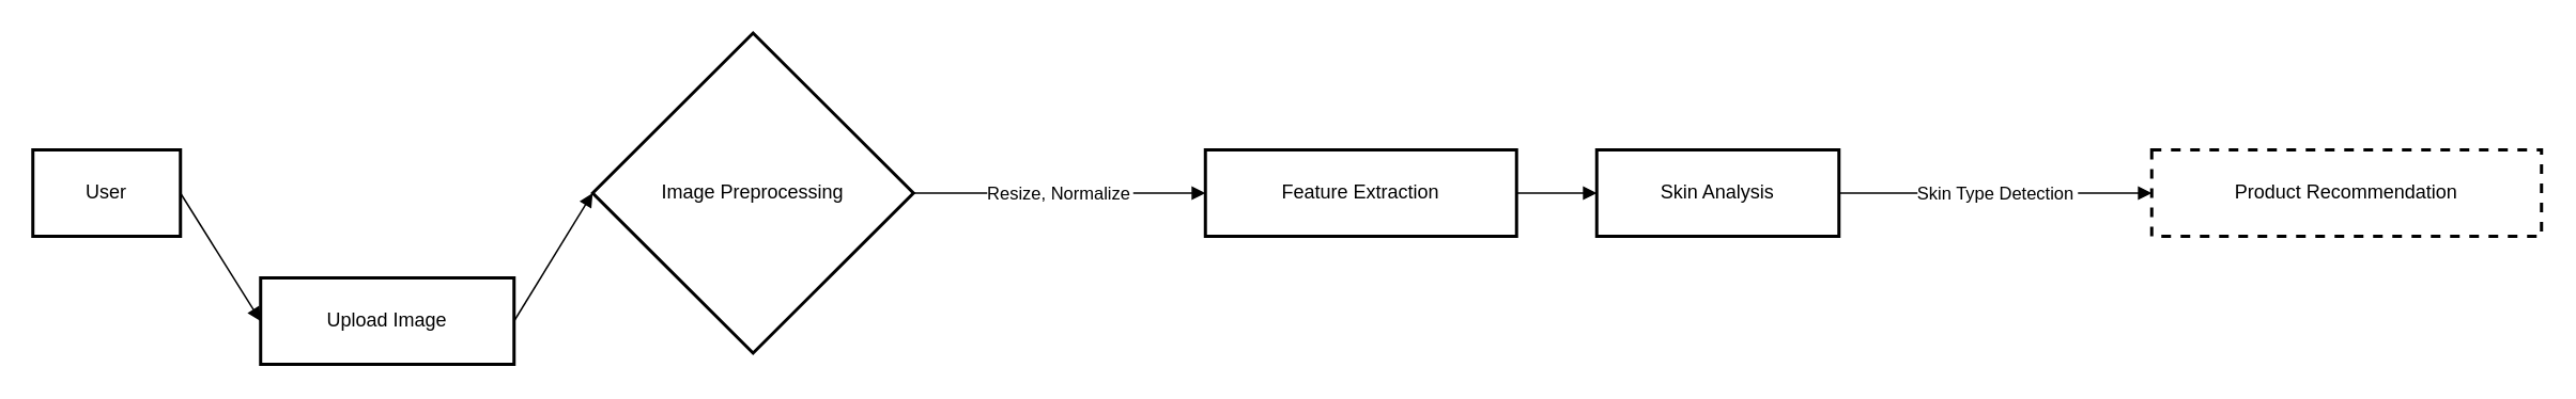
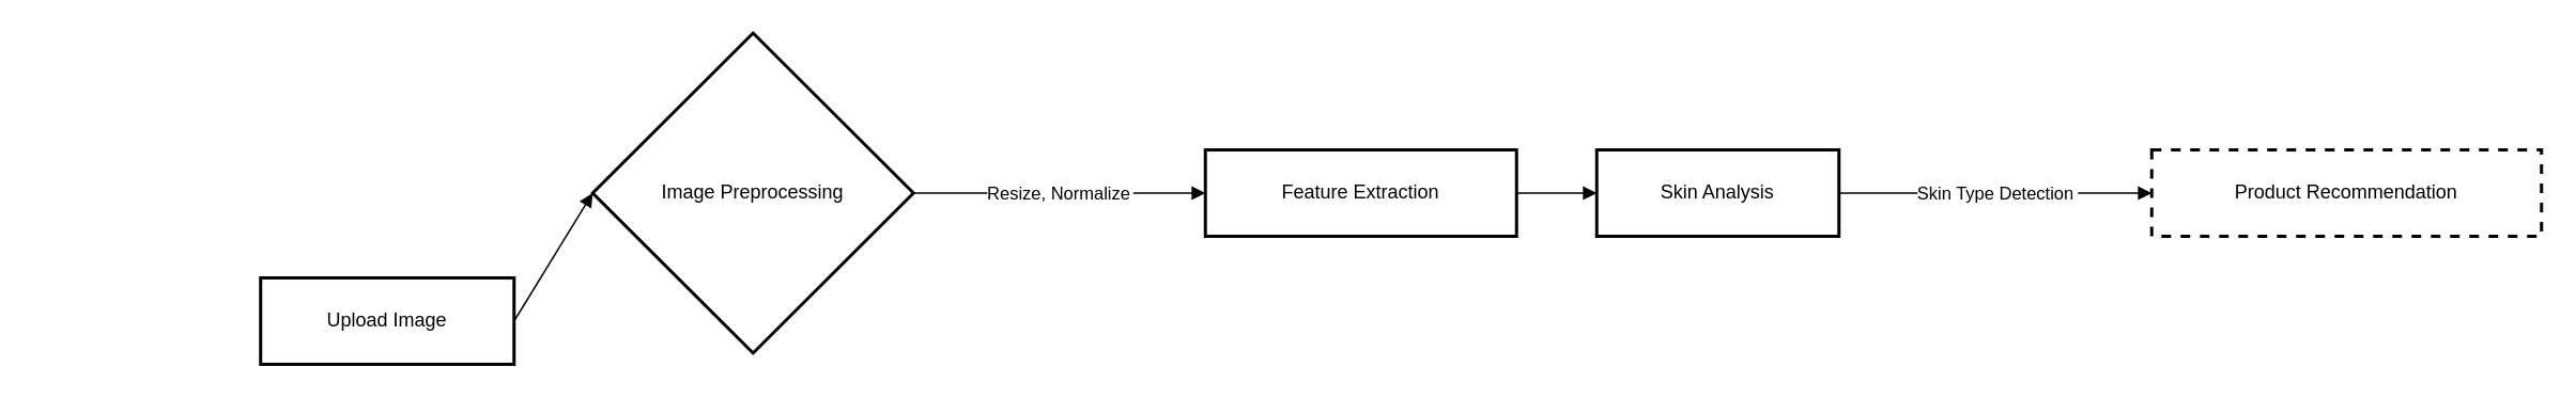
  <mxCell id="0" />
  <mxCell id="1" parent="0" />
- <mxCell id="2" value="User" style="whiteSpace=wrap;strokeWidth=2;" vertex="1" parent="1"><mxGeometry x="20" y="93" width="92" height="54" as="geometry" /></mxCell>
  <mxCell id="3" value="Upload Image" style="whiteSpace=wrap;strokeWidth=2;" vertex="1" parent="1"><mxGeometry x="162" y="173" width="158" height="54" as="geometry" /></mxCell>
  <mxCell id="4" value="Image Preprocessing" style="rhombus;strokeWidth=2;whiteSpace=wrap;" vertex="1" parent="1"><mxGeometry x="369" y="20" width="200" height="200" as="geometry" /></mxCell>
  <mxCell id="5" value="Feature Extraction" style="whiteSpace=wrap;strokeWidth=2;" vertex="1" parent="1"><mxGeometry x="751" y="93" width="194" height="54" as="geometry" /></mxCell>
  <mxCell id="6" value="Skin Analysis" style="whiteSpace=wrap;strokeWidth=2;" vertex="1" parent="1"><mxGeometry x="995" y="93" width="151" height="54" as="geometry" /></mxCell>
  <mxCell id="7" value="Product Recommendation" style="whiteSpace=wrap;strokeWidth=2;dashed=1;" vertex="1" parent="1"><mxGeometry x="1341" y="93" width="243" height="54" as="geometry" /></mxCell>
- <mxCell id="8" value="" style="curved=1;startArrow=none;endArrow=block;exitX=1;exitY=0.5;entryX=0;entryY=0.5;" edge="1" parent="1" source="2" target="3"><mxGeometry relative="1" as="geometry"><Array as="points" /></mxGeometry></mxCell>
  <mxCell id="9" value="" style="curved=1;startArrow=none;endArrow=block;exitX=1;exitY=0.5;entryX=0;entryY=0.5;" edge="1" parent="1" source="3" target="4"><mxGeometry relative="1" as="geometry"><Array as="points" /></mxGeometry></mxCell>
  <mxCell id="10" value="Resize, Normalize" style="curved=1;startArrow=none;endArrow=block;exitX=1;exitY=0.5;entryX=0;entryY=0.5;" edge="1" parent="1" source="4" target="5"><mxGeometry relative="1" as="geometry"><Array as="points" /></mxGeometry></mxCell>
  <mxCell id="11" value="" style="curved=1;startArrow=none;endArrow=block;exitX=1;exitY=0.5;entryX=0;entryY=0.5;" edge="1" parent="1" source="5" target="6"><mxGeometry relative="1" as="geometry"><Array as="points" /></mxGeometry></mxCell>
  <mxCell id="12" value="Skin Type Detection" style="curved=1;startArrow=none;endArrow=block;exitX=1;exitY=0.5;entryX=0;entryY=0.5;" edge="1" parent="1" source="6" target="7"><mxGeometry relative="1" as="geometry"><Array as="points" /></mxGeometry></mxCell>
